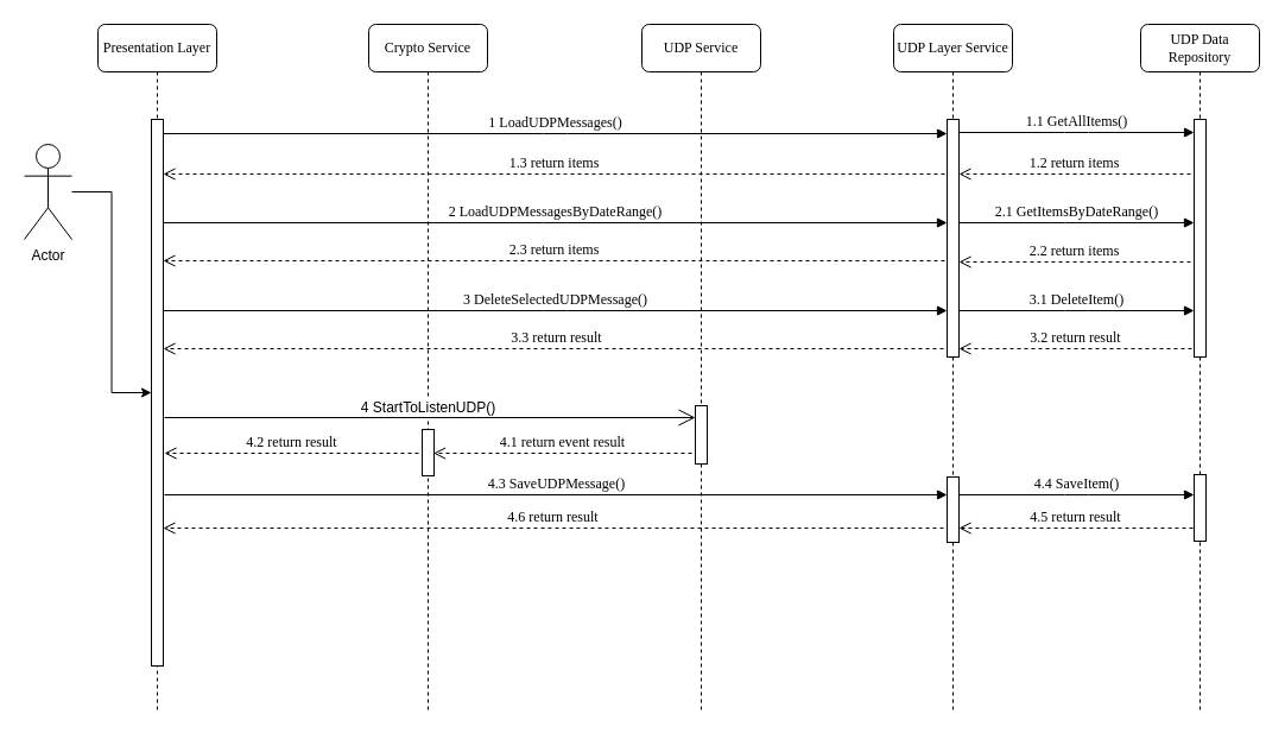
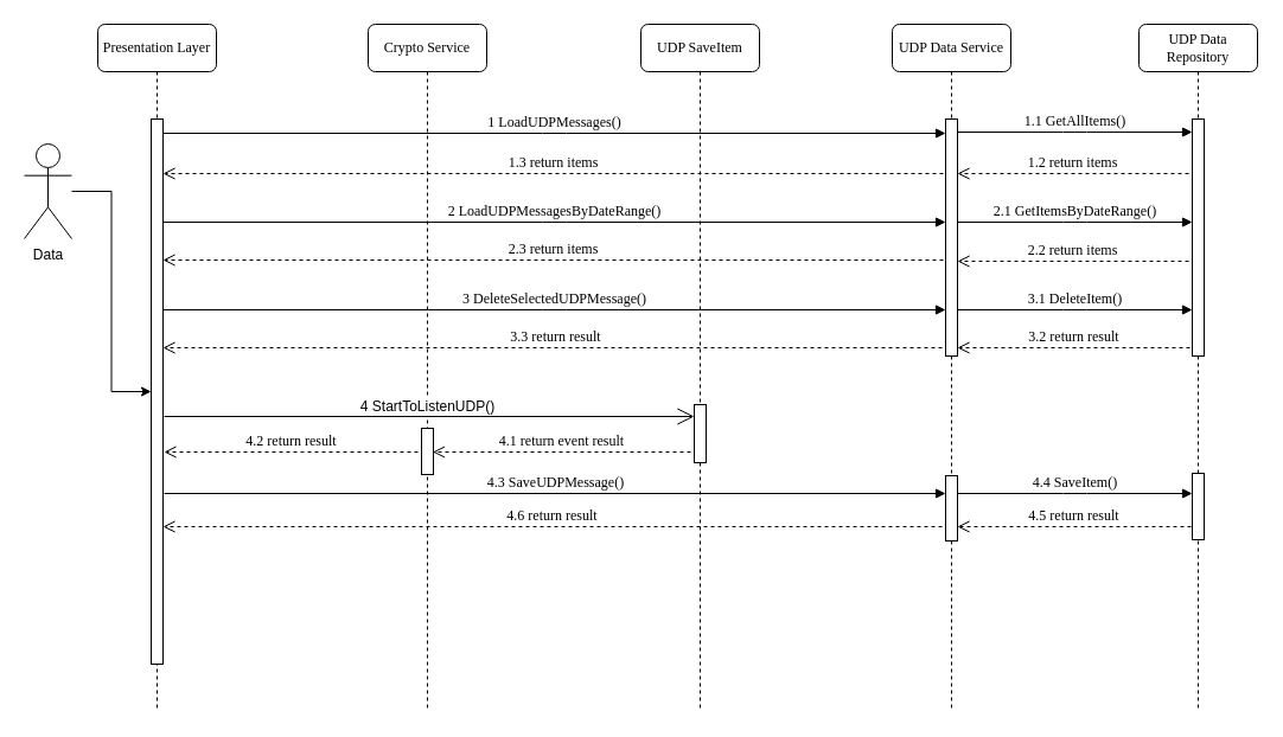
  <mxCell id="0" />
  <mxCell id="1" parent="0" />
  <mxCell id="2" value="Crypto Service" style="shape=umlLifeline;perimeter=lifelinePerimeter;whiteSpace=wrap;html=1;container=1;collapsible=0;recursiveResize=0;outlineConnect=0;rounded=1;shadow=0;comic=0;labelBackgroundColor=none;strokeWidth=1;fontFamily=Verdana;fontSize=12;align=center;" parent="1" vertex="1"><mxGeometry x="310" y="20" width="100" height="580" as="geometry" /></mxCell>
  <mxCell id="3" value="2 LoadUDPMessagesByDateRange()" style="html=1;verticalAlign=bottom;endArrow=block;entryX=0;entryY=0;labelBackgroundColor=none;fontFamily=Verdana;fontSize=12;edgeStyle=elbowEdgeStyle;elbow=vertical;" edge="1" parent="2"><mxGeometry relative="1" as="geometry"><mxPoint x="-173" y="167" as="sourcePoint" /><mxPoint x="487" y="167" as="targetPoint" /></mxGeometry></mxCell>
  <mxCell id="4" value="3 DeleteSelectedUDPMessage()" style="html=1;verticalAlign=bottom;endArrow=block;entryX=0;entryY=0;labelBackgroundColor=none;fontFamily=Verdana;fontSize=12;edgeStyle=elbowEdgeStyle;elbow=vertical;" edge="1" parent="2"><mxGeometry relative="1" as="geometry"><mxPoint x="-173" y="241" as="sourcePoint" /><mxPoint x="487" y="241" as="targetPoint" /></mxGeometry></mxCell>
  <mxCell id="5" value="" style="html=1;points=[];perimeter=orthogonalPerimeter;rounded=0;shadow=0;comic=0;labelBackgroundColor=none;strokeWidth=1;fontFamily=Verdana;fontSize=12;align=center;" parent="2" vertex="1"><mxGeometry x="45" y="341" width="10" height="39" as="geometry" /></mxCell>
  <mxCell id="6" value="4.3 SaveUDPMessage()" style="html=1;verticalAlign=bottom;endArrow=block;labelBackgroundColor=none;fontFamily=Verdana;fontSize=12;edgeStyle=elbowEdgeStyle;elbow=vertical;" edge="1" parent="2"><mxGeometry relative="1" as="geometry"><mxPoint x="-172" y="396" as="sourcePoint" /><mxPoint x="487" y="396" as="targetPoint" /></mxGeometry></mxCell>
- <mxCell id="7" value="UDP Service" style="shape=umlLifeline;perimeter=lifelinePerimeter;whiteSpace=wrap;html=1;container=1;collapsible=0;recursiveResize=0;outlineConnect=0;rounded=1;shadow=0;comic=0;labelBackgroundColor=none;strokeWidth=1;fontFamily=Verdana;fontSize=12;align=center;" parent="1" vertex="1"><mxGeometry x="540" y="20" width="100" height="580" as="geometry" /></mxCell>
+ <mxCell id="7" value="UDP SaveItem" style="shape=umlLifeline;perimeter=lifelinePerimeter;whiteSpace=wrap;html=1;container=1;collapsible=0;recursiveResize=0;outlineConnect=0;rounded=1;shadow=0;comic=0;labelBackgroundColor=none;strokeWidth=1;fontFamily=Verdana;fontSize=12;align=center;" parent="1" vertex="1"><mxGeometry x="540" y="20" width="100" height="580" as="geometry" /></mxCell>
  <mxCell id="8" value="3.3 return result" style="html=1;verticalAlign=bottom;endArrow=open;dashed=1;endSize=8;labelBackgroundColor=none;fontFamily=Verdana;fontSize=12;edgeStyle=elbowEdgeStyle;elbow=vertical;exitX=0.3;exitY=0.965;exitDx=0;exitDy=0;exitPerimeter=0;" edge="1" parent="7" source="12"><mxGeometry relative="1" as="geometry"><mxPoint x="-403" y="273" as="targetPoint" /><Array as="points" /><mxPoint x="247" y="273" as="sourcePoint" /></mxGeometry></mxCell>
  <mxCell id="9" value="" style="html=1;points=[];perimeter=orthogonalPerimeter;rounded=0;shadow=0;comic=0;labelBackgroundColor=none;strokeWidth=1;fontFamily=Verdana;fontSize=12;align=center;" parent="7" vertex="1"><mxGeometry x="45" y="321" width="10" height="49" as="geometry" /></mxCell>
  <mxCell id="10" value="4.1 return event result" style="html=1;verticalAlign=bottom;endArrow=open;dashed=1;endSize=8;labelBackgroundColor=none;fontFamily=Verdana;fontSize=12;edgeStyle=elbowEdgeStyle;elbow=vertical;" edge="1" parent="7"><mxGeometry relative="1" as="geometry"><mxPoint x="-175.5" y="361" as="targetPoint" /><Array as="points" /><mxPoint x="42" y="361" as="sourcePoint" /></mxGeometry></mxCell>
- <mxCell id="11" value="UDP Layer Service" style="shape=umlLifeline;perimeter=lifelinePerimeter;whiteSpace=wrap;html=1;container=1;collapsible=0;recursiveResize=0;outlineConnect=0;rounded=1;shadow=0;comic=0;labelBackgroundColor=none;strokeWidth=1;fontFamily=Verdana;fontSize=12;align=center;" parent="1" vertex="1"><mxGeometry x="752" y="20" width="100" height="580" as="geometry" /></mxCell>
+ <mxCell id="11" value="UDP Data Service" style="shape=umlLifeline;perimeter=lifelinePerimeter;whiteSpace=wrap;html=1;container=1;collapsible=0;recursiveResize=0;outlineConnect=0;rounded=1;shadow=0;comic=0;labelBackgroundColor=none;strokeWidth=1;fontFamily=Verdana;fontSize=12;align=center;" parent="1" vertex="1"><mxGeometry x="752" y="20" width="100" height="580" as="geometry" /></mxCell>
  <mxCell id="12" value="" style="html=1;points=[];perimeter=orthogonalPerimeter;rounded=0;shadow=0;comic=0;labelBackgroundColor=none;strokeWidth=1;fontFamily=Verdana;fontSize=12;align=center;" parent="11" vertex="1"><mxGeometry x="45" y="80" width="10" height="200" as="geometry" /></mxCell>
  <mxCell id="13" value="1.2 return items" style="html=1;verticalAlign=bottom;endArrow=open;dashed=1;endSize=8;labelBackgroundColor=none;fontFamily=Verdana;fontSize=12;edgeStyle=elbowEdgeStyle;elbow=vertical;" parent="11" edge="1"><mxGeometry relative="1" as="geometry"><mxPoint x="55" y="126" as="targetPoint" /><Array as="points" /><mxPoint x="250" y="126" as="sourcePoint" /></mxGeometry></mxCell>
  <mxCell id="14" value="2.1 GetItemsByDateRange()" style="html=1;verticalAlign=bottom;endArrow=block;entryX=0;entryY=0;labelBackgroundColor=none;fontFamily=Verdana;fontSize=12;edgeStyle=elbowEdgeStyle;elbow=vertical;" edge="1" parent="11"><mxGeometry relative="1" as="geometry"><mxPoint x="55" y="167" as="sourcePoint" /><mxPoint x="253" y="167.0" as="targetPoint" /></mxGeometry></mxCell>
  <mxCell id="15" value="3.1 DeleteItem()" style="html=1;verticalAlign=bottom;endArrow=block;entryX=0;entryY=0;labelBackgroundColor=none;fontFamily=Verdana;fontSize=12;edgeStyle=elbowEdgeStyle;elbow=vertical;" edge="1" parent="11"><mxGeometry relative="1" as="geometry"><mxPoint x="55" y="241" as="sourcePoint" /><mxPoint x="253" y="241.0" as="targetPoint" /></mxGeometry></mxCell>
  <mxCell id="16" value="3.2 return result" style="html=1;verticalAlign=bottom;endArrow=open;dashed=1;endSize=8;labelBackgroundColor=none;fontFamily=Verdana;fontSize=12;edgeStyle=elbowEdgeStyle;elbow=vertical;" edge="1" parent="11"><mxGeometry relative="1" as="geometry"><mxPoint x="55" y="273" as="targetPoint" /><Array as="points" /><mxPoint x="251" y="273" as="sourcePoint" /></mxGeometry></mxCell>
  <mxCell id="17" value="" style="html=1;points=[];perimeter=orthogonalPerimeter;rounded=0;shadow=0;comic=0;labelBackgroundColor=none;strokeWidth=1;fontFamily=Verdana;fontSize=12;align=center;" vertex="1" parent="11"><mxGeometry x="45" y="381" width="10" height="55" as="geometry" /></mxCell>
  <mxCell id="18" value="4.4 SaveItem()" style="html=1;verticalAlign=bottom;endArrow=block;entryX=0;entryY=0;labelBackgroundColor=none;fontFamily=Verdana;fontSize=12;edgeStyle=elbowEdgeStyle;elbow=vertical;" edge="1" parent="11"><mxGeometry relative="1" as="geometry"><mxPoint x="55" y="396" as="sourcePoint" /><mxPoint x="253" y="396.0" as="targetPoint" /></mxGeometry></mxCell>
  <mxCell id="19" value="4.5 return result" style="html=1;verticalAlign=bottom;endArrow=open;dashed=1;endSize=8;labelBackgroundColor=none;fontFamily=Verdana;fontSize=12;edgeStyle=elbowEdgeStyle;elbow=vertical;" edge="1" parent="11"><mxGeometry relative="1" as="geometry"><mxPoint x="55" y="424" as="targetPoint" /><Array as="points" /><mxPoint x="252" y="424" as="sourcePoint" /></mxGeometry></mxCell>
  <mxCell id="20" value="UDP Data Repository" style="shape=umlLifeline;perimeter=lifelinePerimeter;whiteSpace=wrap;html=1;container=1;collapsible=0;recursiveResize=0;outlineConnect=0;rounded=1;shadow=0;comic=0;labelBackgroundColor=none;strokeWidth=1;fontFamily=Verdana;fontSize=12;align=center;" parent="1" vertex="1"><mxGeometry x="960" y="20" width="100" height="580" as="geometry" /></mxCell>
  <mxCell id="21" value="" style="html=1;points=[];perimeter=orthogonalPerimeter;rounded=0;shadow=0;comic=0;labelBackgroundColor=none;strokeWidth=1;fontFamily=Verdana;fontSize=12;align=center;" parent="20" vertex="1"><mxGeometry x="45" y="80" width="10" height="200" as="geometry" /></mxCell>
  <mxCell id="22" value="" style="html=1;points=[];perimeter=orthogonalPerimeter;rounded=0;shadow=0;comic=0;labelBackgroundColor=none;strokeWidth=1;fontFamily=Verdana;fontSize=12;align=center;" vertex="1" parent="20"><mxGeometry x="45" y="379" width="10" height="56" as="geometry" /></mxCell>
  <mxCell id="23" value="Presentation Layer" style="shape=umlLifeline;perimeter=lifelinePerimeter;whiteSpace=wrap;html=1;container=1;collapsible=0;recursiveResize=0;outlineConnect=0;rounded=1;shadow=0;comic=0;labelBackgroundColor=none;strokeWidth=1;fontFamily=Verdana;fontSize=12;align=center;" parent="1" vertex="1"><mxGeometry x="82" y="20" width="100" height="580" as="geometry" /></mxCell>
  <mxCell id="24" value="" style="html=1;points=[];perimeter=orthogonalPerimeter;rounded=0;shadow=0;comic=0;labelBackgroundColor=none;strokeWidth=1;fontFamily=Verdana;fontSize=12;align=center;" parent="23" vertex="1"><mxGeometry x="45" y="80" width="10" height="460" as="geometry" /></mxCell>
  <mxCell id="25" value="" style="endArrow=open;endFill=1;endSize=12;html=1;rounded=0;jumpSize=6;" edge="1" parent="23"><mxGeometry width="160" relative="1" as="geometry"><mxPoint x="56" y="331" as="sourcePoint" /><mxPoint x="503" y="331" as="targetPoint" /></mxGeometry></mxCell>
  <mxCell id="26" value="4 StartToListenUDP()" style="edgeLabel;html=1;align=center;verticalAlign=middle;resizable=0;points=[];fontSize=12;" vertex="1" connectable="0" parent="25"><mxGeometry x="-0.013" y="9" relative="1" as="geometry"><mxPoint as="offset" /></mxGeometry></mxCell>
  <mxCell id="27" value="1 LoadUDPMessages()" style="html=1;verticalAlign=bottom;endArrow=block;entryX=0;entryY=0;labelBackgroundColor=none;fontFamily=Verdana;fontSize=12;edgeStyle=elbowEdgeStyle;elbow=vertical;" parent="1" edge="1"><mxGeometry relative="1" as="geometry"><mxPoint x="137" y="112" as="sourcePoint" /><mxPoint x="797" y="112" as="targetPoint" /></mxGeometry></mxCell>
  <mxCell id="28" value="1.1 GetAllItems()" style="html=1;verticalAlign=bottom;endArrow=block;entryX=0;entryY=0;labelBackgroundColor=none;fontFamily=Verdana;fontSize=12;edgeStyle=elbowEdgeStyle;elbow=vertical;" parent="1" edge="1"><mxGeometry relative="1" as="geometry"><mxPoint x="807" y="111" as="sourcePoint" /><mxPoint x="1005" y="111" as="targetPoint" /></mxGeometry></mxCell>
  <mxCell id="29" value="" style="edgeStyle=orthogonalEdgeStyle;rounded=0;orthogonalLoop=1;jettySize=auto;html=1;" edge="1" parent="1" source="30" target="24"><mxGeometry relative="1" as="geometry" /></mxCell>
- <mxCell id="30" value="Actor" style="shape=umlActor;verticalLabelPosition=bottom;verticalAlign=top;html=1;outlineConnect=0;" vertex="1" parent="1"><mxGeometry x="20" y="121" width="40" height="80" as="geometry" /></mxCell>
+ <mxCell id="30" value="Data" style="shape=umlActor;verticalLabelPosition=bottom;verticalAlign=top;html=1;outlineConnect=0;" vertex="1" parent="1"><mxGeometry x="20" y="121" width="40" height="80" as="geometry" /></mxCell>
  <mxCell id="31" value="1.3 return items" style="html=1;verticalAlign=bottom;endArrow=open;dashed=1;endSize=8;labelBackgroundColor=none;fontFamily=Verdana;fontSize=12;edgeStyle=elbowEdgeStyle;elbow=vertical;" edge="1" parent="1"><mxGeometry relative="1" as="geometry"><mxPoint x="137" y="146" as="targetPoint" /><Array as="points" /><mxPoint x="795" y="146" as="sourcePoint" /></mxGeometry></mxCell>
  <mxCell id="32" value="2.2 return items" style="html=1;verticalAlign=bottom;endArrow=open;dashed=1;endSize=8;labelBackgroundColor=none;fontFamily=Verdana;fontSize=12;edgeStyle=elbowEdgeStyle;elbow=vertical;" edge="1" parent="1"><mxGeometry relative="1" as="geometry"><mxPoint x="807" y="220" as="targetPoint" /><Array as="points" /><mxPoint x="1002" y="220" as="sourcePoint" /></mxGeometry></mxCell>
  <mxCell id="33" value="2.3 return items" style="html=1;verticalAlign=bottom;endArrow=open;dashed=1;endSize=8;labelBackgroundColor=none;fontFamily=Verdana;fontSize=12;edgeStyle=elbowEdgeStyle;elbow=vertical;" edge="1" parent="1"><mxGeometry relative="1" as="geometry"><mxPoint x="137" y="219" as="targetPoint" /><Array as="points" /><mxPoint x="795" y="219" as="sourcePoint" /></mxGeometry></mxCell>
  <mxCell id="34" value="4.2 return result" style="html=1;verticalAlign=bottom;endArrow=open;dashed=1;endSize=8;labelBackgroundColor=none;fontFamily=Verdana;fontSize=12;edgeStyle=elbowEdgeStyle;elbow=vertical;" edge="1" parent="1"><mxGeometry relative="1" as="geometry"><mxPoint x="138" y="381" as="targetPoint" /><Array as="points" /><mxPoint x="352" y="381" as="sourcePoint" /></mxGeometry></mxCell>
  <mxCell id="35" value="4.6 return result" style="html=1;verticalAlign=bottom;endArrow=open;dashed=1;endSize=8;labelBackgroundColor=none;fontFamily=Verdana;fontSize=12;edgeStyle=elbowEdgeStyle;elbow=vertical;exitX=0.3;exitY=0.965;exitDx=0;exitDy=0;exitPerimeter=0;" edge="1" parent="1"><mxGeometry relative="1" as="geometry"><mxPoint x="137" y="444" as="targetPoint" /><Array as="points" /><mxPoint x="794" y="444" as="sourcePoint" /></mxGeometry></mxCell>
